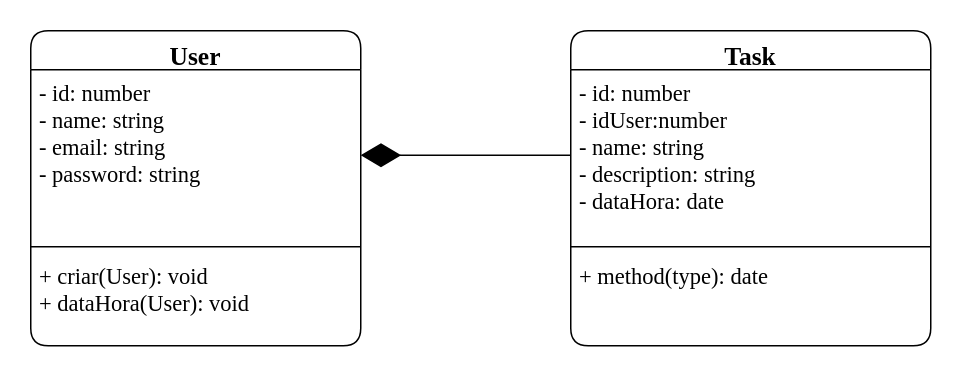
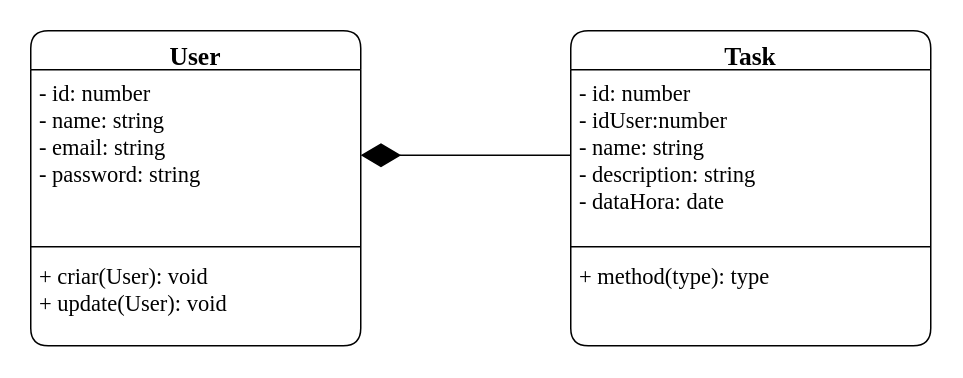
  <mxCell id="0" />
  <mxCell id="1" parent="0" />
  <mxCell id="2" value="User" style="swimlane;fontStyle=1;align=center;verticalAlign=top;childLayout=stackLayout;horizontal=1;startSize=26;horizontalStack=0;resizeParent=1;resizeParentMax=0;resizeLast=0;collapsible=1;marginBottom=0;rounded=1;shadow=0;glass=0;fontFamily=Operator Mono;fontSize=17;" vertex="1" parent="1"><mxGeometry x="20" y="20" width="220" height="210" as="geometry" /></mxCell>
  <mxCell id="3" value="- id: number&#10;- name: string&#10;- email: string&#10;- password: string" style="text;strokeColor=none;fillColor=none;align=left;verticalAlign=top;spacingLeft=4;spacingRight=4;overflow=hidden;rotatable=0;points=[[0,0.5],[1,0.5]];portConstraint=eastwest;fontFamily=Operator Mono;fontSize=15;" vertex="1" parent="2"><mxGeometry y="26" width="220" height="114" as="geometry" /></mxCell>
  <mxCell id="4" value="" style="line;strokeWidth=1;fillColor=none;align=left;verticalAlign=middle;spacingTop=-1;spacingLeft=3;spacingRight=3;rotatable=0;labelPosition=right;points=[];portConstraint=eastwest;strokeColor=inherit;" vertex="1" parent="2"><mxGeometry y="140" width="220" height="8" as="geometry" /></mxCell>
- <mxCell id="5" value="+ criar(User): void&#10;+ dataHora(User): void" style="text;strokeColor=none;fillColor=none;align=left;verticalAlign=top;spacingLeft=4;spacingRight=4;overflow=hidden;rotatable=0;points=[[0,0.5],[1,0.5]];portConstraint=eastwest;fontFamily=Operator Mono;fontSize=15;" vertex="1" parent="2"><mxGeometry y="148" width="220" height="62" as="geometry" /></mxCell>
+ <mxCell id="5" value="+ criar(User): void&#10;+ update(User): void" style="text;strokeColor=none;fillColor=none;align=left;verticalAlign=top;spacingLeft=4;spacingRight=4;overflow=hidden;rotatable=0;points=[[0,0.5],[1,0.5]];portConstraint=eastwest;fontFamily=Operator Mono;fontSize=15;" vertex="1" parent="2"><mxGeometry y="148" width="220" height="62" as="geometry" /></mxCell>
  <mxCell id="6" value="Task" style="swimlane;fontStyle=1;align=center;verticalAlign=top;childLayout=stackLayout;horizontal=1;startSize=26;horizontalStack=0;resizeParent=1;resizeParentMax=0;resizeLast=0;collapsible=1;marginBottom=0;rounded=1;shadow=0;glass=0;fontFamily=Operator Mono;fontSize=17;" vertex="1" parent="1"><mxGeometry x="380" y="20" width="240" height="210" as="geometry" /></mxCell>
  <mxCell id="7" value="- id: number&#10;- idUser:number&#10;- name: string&#10;- description: string&#10;- dataHora: date" style="text;strokeColor=none;fillColor=none;align=left;verticalAlign=top;spacingLeft=4;spacingRight=4;overflow=hidden;rotatable=0;points=[[0,0.5],[1,0.5]];portConstraint=eastwest;fontFamily=Operator Mono;fontSize=15;" vertex="1" parent="6"><mxGeometry y="26" width="240" height="114" as="geometry" /></mxCell>
  <mxCell id="8" value="" style="line;strokeWidth=1;fillColor=none;align=left;verticalAlign=middle;spacingTop=-1;spacingLeft=3;spacingRight=3;rotatable=0;labelPosition=right;points=[];portConstraint=eastwest;strokeColor=inherit;" vertex="1" parent="6"><mxGeometry y="140" width="240" height="8" as="geometry" /></mxCell>
- <mxCell id="9" value="+ method(type): date" style="text;strokeColor=none;fillColor=none;align=left;verticalAlign=top;spacingLeft=4;spacingRight=4;overflow=hidden;rotatable=0;points=[[0,0.5],[1,0.5]];portConstraint=eastwest;fontFamily=Operator Mono;fontSize=15;" vertex="1" parent="6"><mxGeometry y="148" width="240" height="62" as="geometry" /></mxCell>
+ <mxCell id="9" value="+ method(type): type" style="text;strokeColor=none;fillColor=none;align=left;verticalAlign=top;spacingLeft=4;spacingRight=4;overflow=hidden;rotatable=0;points=[[0,0.5],[1,0.5]];portConstraint=eastwest;fontFamily=Operator Mono;fontSize=15;" vertex="1" parent="6"><mxGeometry y="148" width="240" height="62" as="geometry" /></mxCell>
  <mxCell id="10" value="" style="endArrow=diamondThin;endFill=1;endSize=24;html=1;fontFamily=Operator Mono;fontSize=17;exitX=0;exitY=0.5;exitDx=0;exitDy=0;" edge="1" parent="1" source="7" target="3"><mxGeometry width="160" relative="1" as="geometry"><mxPoint x="270" y="120" as="sourcePoint" /><mxPoint x="430" y="120" as="targetPoint" /></mxGeometry></mxCell>
